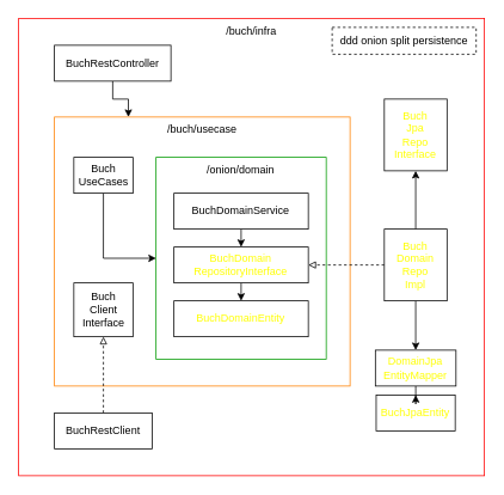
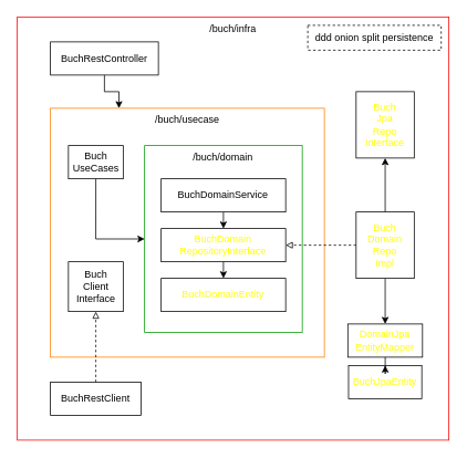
  <mxCell id="0" />
  <mxCell id="1" parent="0" />
  <mxCell id="2" value="/buch/infra" style="rounded=0;whiteSpace=wrap;html=1;labelPosition=center;verticalLabelPosition=middle;align=center;verticalAlign=top;strokeColor=#FF0000;fillColor=default;fillStyle=auto;gradientColor=none;glass=0;shadow=0;" parent="1" vertex="1"><mxGeometry x="20" y="20" width="520" height="510" as="geometry" /></mxCell>
  <mxCell id="3" value="/buch/usecase" style="rounded=0;whiteSpace=wrap;html=1;labelPosition=center;verticalLabelPosition=middle;align=center;verticalAlign=top;strokeColor=#FF8000;fillColor=none;fillStyle=hatch;" parent="1" vertex="1"><mxGeometry x="60" y="130" width="330" height="300" as="geometry" /></mxCell>
- <mxCell id="4" value="/onion/domain" style="rounded=0;whiteSpace=wrap;html=1;labelPosition=center;verticalLabelPosition=middle;align=center;verticalAlign=top;strokeColor=#009900;fillColor=none;fillStyle=hatch;" parent="1" vertex="1"><mxGeometry x="173.37" y="175" width="190" height="225" as="geometry" /></mxCell>
+ <mxCell id="4" value="/buch/domain" style="rounded=0;whiteSpace=wrap;html=1;labelPosition=center;verticalLabelPosition=middle;align=center;verticalAlign=top;strokeColor=#009900;fillColor=none;fillStyle=hatch;" parent="1" vertex="1"><mxGeometry x="173.37" y="175" width="190" height="225" as="geometry" /></mxCell>
  <mxCell id="5" style="edgeStyle=orthogonalEdgeStyle;rounded=0;orthogonalLoop=1;jettySize=auto;html=1;exitX=0.5;exitY=1;exitDx=0;exitDy=0;entryX=0.25;entryY=0;entryDx=0;entryDy=0;" edge="1" parent="1" source="6" target="3"><mxGeometry relative="1" as="geometry" /></mxCell>
  <mxCell id="6" value="BuchRestController" style="rounded=0;whiteSpace=wrap;html=1;labelPosition=center;verticalLabelPosition=middle;align=center;verticalAlign=middle;" parent="1" vertex="1"><mxGeometry x="60" y="50" width="130" height="40" as="geometry" /></mxCell>
  <mxCell id="7" style="edgeStyle=orthogonalEdgeStyle;rounded=0;orthogonalLoop=1;jettySize=auto;html=1;exitX=0.5;exitY=1;exitDx=0;exitDy=0;entryX=0.5;entryY=0;entryDx=0;entryDy=0;" parent="1" source="8" target="10" edge="1"><mxGeometry relative="1" as="geometry" /></mxCell>
  <mxCell id="8" value="BuchDomainService" style="rounded=0;whiteSpace=wrap;html=1;labelPosition=center;verticalLabelPosition=middle;align=center;verticalAlign=middle;fontStyle=0" parent="1" vertex="1"><mxGeometry x="193.37" y="215" width="150" height="40" as="geometry" /></mxCell>
  <mxCell id="9" style="edgeStyle=orthogonalEdgeStyle;rounded=0;orthogonalLoop=1;jettySize=auto;html=1;exitX=0.5;exitY=1;exitDx=0;exitDy=0;entryX=0.5;entryY=0;entryDx=0;entryDy=0;" parent="1" source="10" target="11" edge="1"><mxGeometry relative="1" as="geometry" /></mxCell>
  <mxCell id="10" value="BuchDomain&lt;div&gt;Repository&lt;span style=&quot;background-color: transparent;&quot;&gt;Interface&lt;/span&gt;&lt;/div&gt;" style="rounded=0;whiteSpace=wrap;html=1;labelPosition=center;verticalLabelPosition=middle;align=center;verticalAlign=middle;fontStyle=0;fontColor=#FFFF00;" parent="1" vertex="1"><mxGeometry x="193.37" y="275" width="150" height="40" as="geometry" /></mxCell>
  <mxCell id="11" value="BuchDomainEntity" style="rounded=0;whiteSpace=wrap;html=1;labelPosition=center;verticalLabelPosition=middle;align=center;verticalAlign=middle;fontStyle=0;fontColor=#FFFF00;" parent="1" vertex="1"><mxGeometry x="193.37" y="335" width="150" height="40" as="geometry" /></mxCell>
  <mxCell id="12" style="edgeStyle=orthogonalEdgeStyle;rounded=0;orthogonalLoop=1;jettySize=auto;html=1;exitX=0.5;exitY=0;exitDx=0;exitDy=0;entryX=0.5;entryY=1;entryDx=0;entryDy=0;dashed=1;endArrow=block;endFill=0;" edge="1" parent="1" source="13" target="16"><mxGeometry relative="1" as="geometry" /></mxCell>
  <mxCell id="13" value="BuchRestClient" style="rounded=0;whiteSpace=wrap;html=1;labelPosition=center;verticalLabelPosition=middle;align=center;verticalAlign=middle;" parent="1" vertex="1"><mxGeometry x="60" y="460" width="109.25" height="40" as="geometry" /></mxCell>
  <mxCell id="14" style="edgeStyle=orthogonalEdgeStyle;rounded=0;orthogonalLoop=1;jettySize=auto;html=1;exitX=0.5;exitY=1;exitDx=0;exitDy=0;entryX=0;entryY=0.5;entryDx=0;entryDy=0;" edge="1" parent="1" source="15" target="4"><mxGeometry relative="1" as="geometry" /></mxCell>
  <mxCell id="15" value="Buch&lt;div&gt;UseCases&lt;/div&gt;" style="rounded=0;whiteSpace=wrap;html=1;labelPosition=center;verticalLabelPosition=middle;align=center;verticalAlign=middle;fontStyle=0" parent="1" vertex="1"><mxGeometry x="81.63" y="175" width="66" height="40" as="geometry" /></mxCell>
  <mxCell id="16" value="Buch&lt;div&gt;Client&lt;div&gt;Interface&lt;/div&gt;&lt;/div&gt;" style="rounded=0;whiteSpace=wrap;html=1;labelPosition=center;verticalLabelPosition=middle;align=center;verticalAlign=middle;fontStyle=0" parent="1" vertex="1"><mxGeometry x="81.63" y="315" width="66" height="60" as="geometry" /></mxCell>
  <mxCell id="17" value="BuchJpaEntity" style="rounded=0;whiteSpace=wrap;html=1;labelPosition=center;verticalLabelPosition=middle;align=center;verticalAlign=middle;fontStyle=0;fontColor=#FFFF00;" parent="1" vertex="1"><mxGeometry x="419.13" y="440" width="88.25" height="40" as="geometry" /></mxCell>
  <mxCell id="18" value="Buch&lt;div&gt;Jpa&lt;div&gt;Repo&lt;/div&gt;&lt;div&gt;&lt;span style=&quot;background-color: transparent;&quot;&gt;Interface&lt;/span&gt;&lt;/div&gt;&lt;/div&gt;" style="rounded=0;whiteSpace=wrap;html=1;labelPosition=center;verticalLabelPosition=middle;align=center;verticalAlign=middle;fontStyle=0;fontColor=#FFFF00;" parent="1" vertex="1"><mxGeometry x="428.25" y="110" width="70" height="80" as="geometry" /></mxCell>
  <mxCell id="19" value="" style="edgeStyle=orthogonalEdgeStyle;rounded=0;orthogonalLoop=1;jettySize=auto;html=1;" edge="1" parent="1" source="20" target="17"><mxGeometry relative="1" as="geometry" /></mxCell>
  <mxCell id="20" value="&lt;div&gt;DomainJpa&lt;/div&gt;EntityMapper" style="rounded=0;whiteSpace=wrap;html=1;labelPosition=center;verticalLabelPosition=middle;align=center;verticalAlign=middle;fontStyle=0;fontColor=#FFFF00;" parent="1" vertex="1"><mxGeometry x="418.25" y="390" width="90" height="40" as="geometry" /></mxCell>
  <mxCell id="21" style="edgeStyle=orthogonalEdgeStyle;rounded=0;orthogonalLoop=1;jettySize=auto;html=1;exitX=0;exitY=0.5;exitDx=0;exitDy=0;entryX=1;entryY=0.5;entryDx=0;entryDy=0;dashed=1;endArrow=block;endFill=0;" edge="1" parent="1" source="24" target="10"><mxGeometry relative="1" as="geometry" /></mxCell>
  <mxCell id="22" value="" style="edgeStyle=orthogonalEdgeStyle;rounded=0;orthogonalLoop=1;jettySize=auto;html=1;" edge="1" parent="1" source="24" target="18"><mxGeometry relative="1" as="geometry" /></mxCell>
  <mxCell id="23" value="" style="edgeStyle=orthogonalEdgeStyle;rounded=0;orthogonalLoop=1;jettySize=auto;html=1;" edge="1" parent="1" source="24" target="20"><mxGeometry relative="1" as="geometry" /></mxCell>
  <mxCell id="24" value="Buch&lt;div&gt;Domain&lt;br&gt;&lt;div&gt;Repo&lt;/div&gt;&lt;div&gt;Impl&lt;/div&gt;&lt;/div&gt;" style="rounded=0;whiteSpace=wrap;html=1;labelPosition=center;verticalLabelPosition=middle;align=center;verticalAlign=middle;fontStyle=0;fontColor=#FFFF00;" vertex="1" parent="1"><mxGeometry x="428.25" y="255" width="70" height="80" as="geometry" /></mxCell>
  <mxCell id="25" value="ddd onion&amp;nbsp;&lt;span style=&quot;background-color: transparent; color: light-dark(rgb(0, 0, 0), rgb(255, 255, 255));&quot;&gt;split&amp;nbsp;&lt;/span&gt;&lt;span style=&quot;background-color: transparent; color: light-dark(rgb(0, 0, 0), rgb(255, 255, 255));&quot;&gt;persistence&lt;/span&gt;" style="text;html=1;align=center;verticalAlign=middle;whiteSpace=wrap;rounded=0;dashed=1;strokeColor=default;" vertex="1" parent="1"><mxGeometry x="370" y="30" width="160.75" height="30" as="geometry" /></mxCell>
